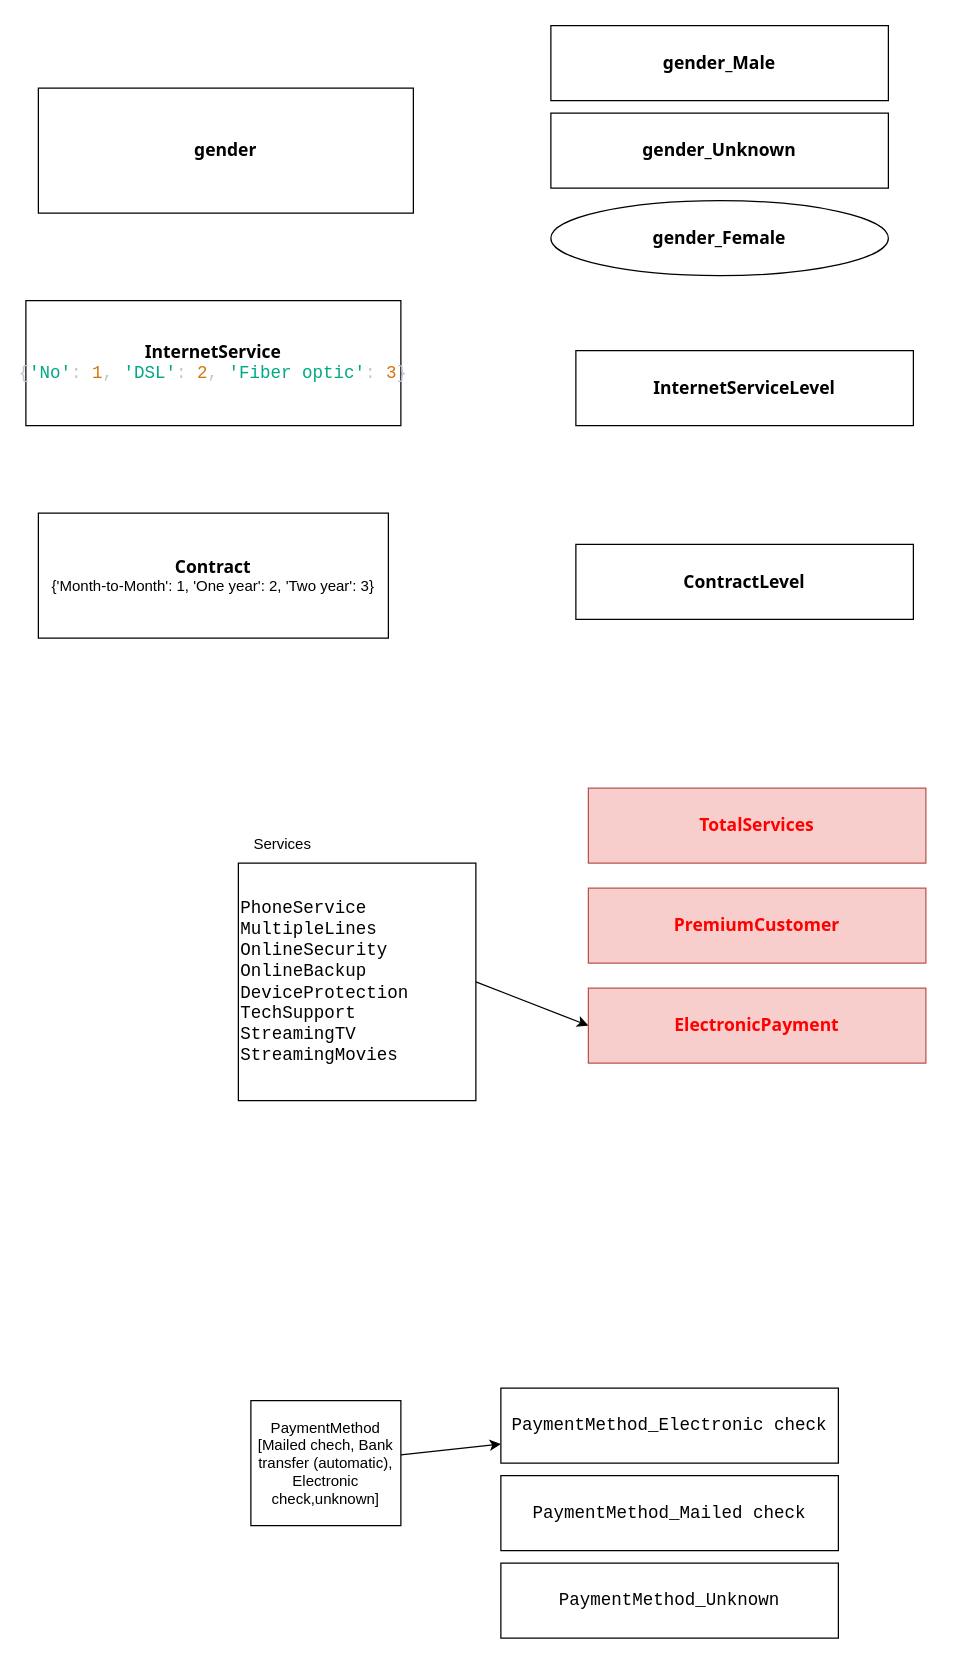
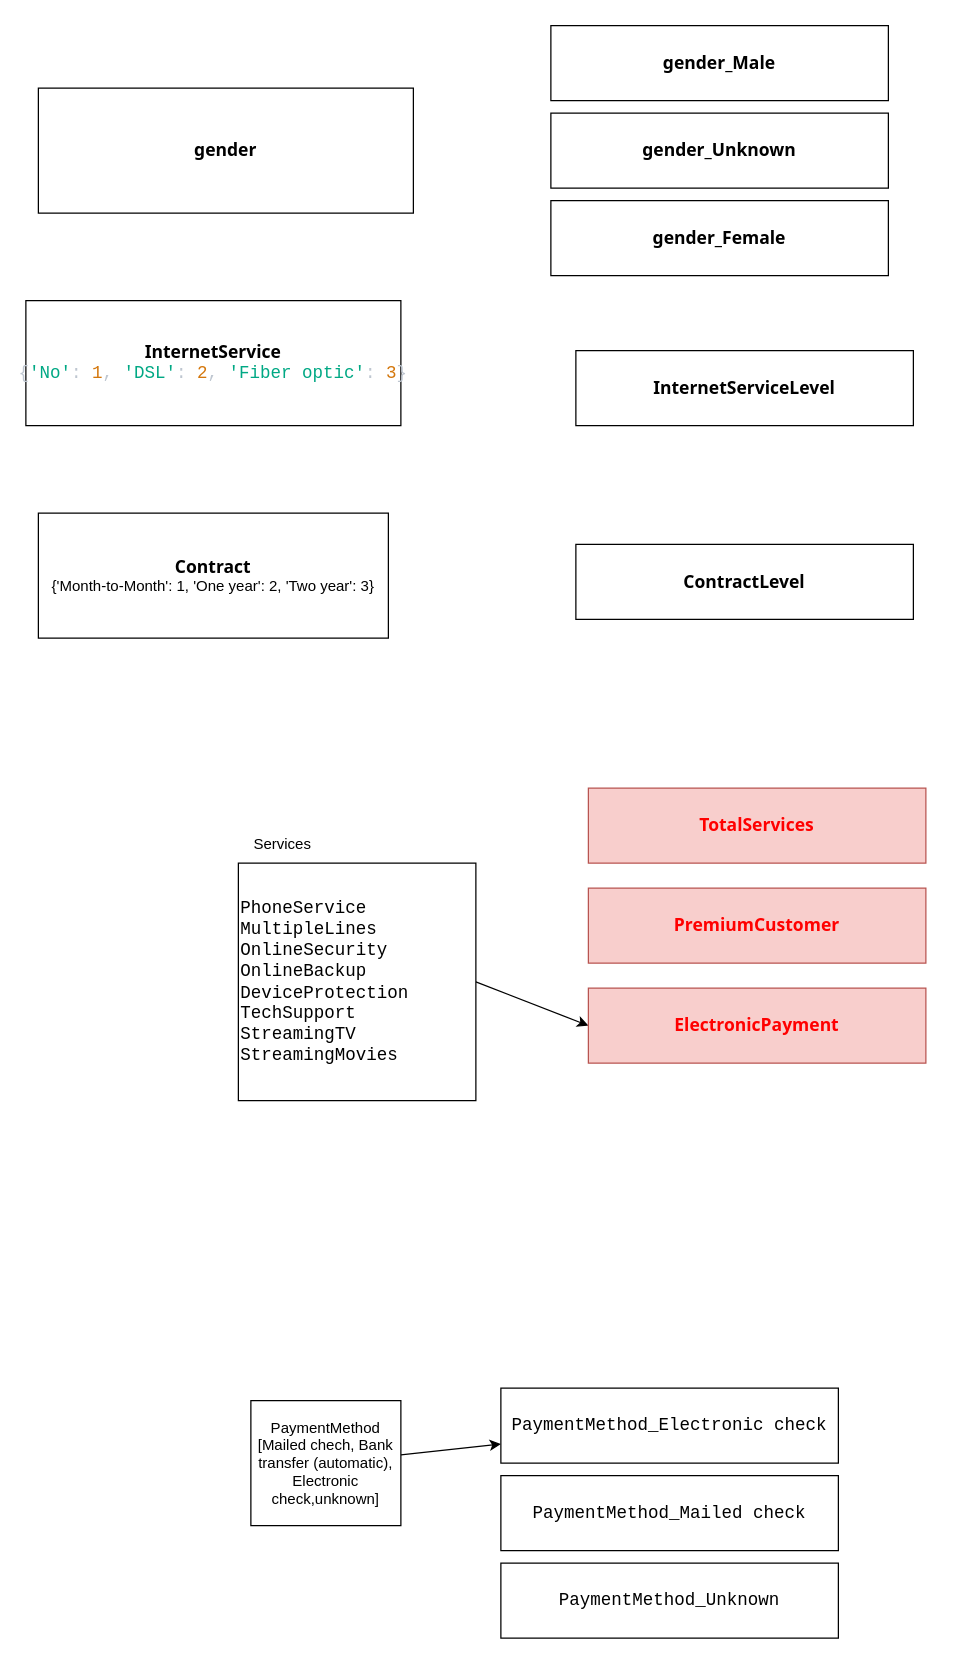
  <mxCell id="0" />
  <mxCell id="1" parent="0" />
  <mxCell id="2" style="edgeStyle=none;html=1;exitX=1;exitY=0.5;exitDx=0;exitDy=0;entryX=0;entryY=0.5;entryDx=0;entryDy=0;" edge="1" parent="1" source="3" target="10"><mxGeometry relative="1" as="geometry" /></mxCell>
  <mxCell id="3" value="&lt;font style=&quot;color: rgb(0, 0, 0);&quot;&gt;&lt;span style=&quot;font-family: Consolas, &amp;quot;Courier New&amp;quot;, monospace; font-size: 14px; white-space-collapse: preserve;&quot;&gt;PhoneService&lt;br&gt;&lt;/span&gt;&lt;span style=&quot;font-family: Consolas, &amp;quot;Courier New&amp;quot;, monospace; font-size: 14px; white-space-collapse: preserve;&quot;&gt;MultipleLines &lt;/span&gt;&lt;span style=&quot;font-family: Consolas, &amp;quot;Courier New&amp;quot;, monospace; font-size: 14px; white-space-collapse: preserve;&quot;&gt;OnlineSecurity &lt;br&gt;&lt;/span&gt;&lt;span style=&quot;font-family: Consolas, &amp;quot;Courier New&amp;quot;, monospace; font-size: 14px; white-space-collapse: preserve;&quot;&gt;OnlineBackup &lt;br&gt;&lt;/span&gt;&lt;span style=&quot;font-family: Consolas, &amp;quot;Courier New&amp;quot;, monospace; font-size: 14px; white-space-collapse: preserve;&quot;&gt;DeviceProtection &lt;br&gt;&lt;/span&gt;&lt;span style=&quot;font-family: Consolas, &amp;quot;Courier New&amp;quot;, monospace; font-size: 14px; white-space-collapse: preserve;&quot;&gt;TechSupport &lt;/span&gt;&lt;/font&gt;&lt;div&gt;&lt;span style=&quot;font-family: Consolas, &amp;quot;Courier New&amp;quot;, monospace; font-size: 14px; white-space-collapse: preserve;&quot;&gt;&lt;font style=&quot;color: rgb(0, 0, 0);&quot;&gt;StreamingTV                            &lt;/font&gt;&lt;/span&gt;&lt;div&gt;&lt;span style=&quot;font-family: Consolas, &amp;quot;Courier New&amp;quot;, monospace; font-size: 14px; white-space-collapse: preserve; background-color: transparent; color: rgb(190, 198, 208);&quot;&gt;&lt;font style=&quot;color: rgb(0, 0, 0);&quot;&gt;StreamingMovies                        &lt;/font&gt;&lt;/span&gt;&lt;/div&gt;&lt;/div&gt;" style="whiteSpace=wrap;html=1;aspect=fixed;align=left;fillColor=default;" vertex="1" parent="1"><mxGeometry x="190" y="690" width="190" height="190" as="geometry" /></mxCell>
  <mxCell id="4" value="Services" style="text;html=1;align=center;verticalAlign=middle;resizable=0;points=[];autosize=1;strokeColor=none;fillColor=none;" vertex="1" parent="1"><mxGeometry x="190" y="660" width="70" height="30" as="geometry" /></mxCell>
  <mxCell id="5" value="" style="edgeStyle=none;html=1;" edge="1" parent="1" source="6" target="7"><mxGeometry relative="1" as="geometry" /></mxCell>
  <mxCell id="6" value="PaymentMethod&lt;div&gt;[Mailed chech, Bank transfer (automatic), Electronic check,unknown]&lt;/div&gt;" style="rounded=0;whiteSpace=wrap;html=1;" vertex="1" parent="1"><mxGeometry x="200" y="1120" width="120" height="100" as="geometry" /></mxCell>
  <mxCell id="7" value="&lt;span style=&quot;font-family: Consolas, &amp;quot;Courier New&amp;quot;, monospace; font-size: 14px; text-align: start; white-space-collapse: preserve;&quot;&gt;&lt;font style=&quot;color: rgb(0, 0, 0);&quot;&gt;PaymentMethod_Electronic check&lt;/font&gt;&lt;/span&gt;" style="whiteSpace=wrap;html=1;rounded=0;" vertex="1" parent="1"><mxGeometry x="400" y="1110" width="270" height="60" as="geometry" /></mxCell>
  <mxCell id="8" value="&lt;span style=&quot;font-family: Consolas, &amp;quot;Courier New&amp;quot;, monospace; font-size: 14px; text-align: start; white-space-collapse: preserve;&quot;&gt;&lt;font style=&quot;color: rgb(0, 0, 0);&quot;&gt;PaymentMethod_Mailed check&lt;/font&gt;&lt;/span&gt;" style="whiteSpace=wrap;html=1;rounded=0;" vertex="1" parent="1"><mxGeometry x="400" y="1180" width="270" height="60" as="geometry" /></mxCell>
  <mxCell id="9" value="&lt;span style=&quot;font-family: Consolas, &amp;quot;Courier New&amp;quot;, monospace; font-size: 14px; text-align: start; white-space-collapse: preserve;&quot;&gt;&lt;font style=&quot;color: rgb(0, 0, 0);&quot;&gt;PaymentMethod_Unknown&lt;/font&gt;&lt;/span&gt;" style="whiteSpace=wrap;html=1;rounded=0;" vertex="1" parent="1"><mxGeometry x="400" y="1250" width="270" height="60" as="geometry" /></mxCell>
  <mxCell id="10" value="&lt;span style=&quot;font-family: &amp;quot;Segoe UI&amp;quot;, &amp;quot;Segoe UI Web (West European)&amp;quot;, &amp;quot;Segoe UI&amp;quot;, -apple-system, BlinkMacSystemFont, Roboto, &amp;quot;Helvetica Neue&amp;quot;, sans-serif; font-size: 14px; font-weight: 600; text-align: start; text-wrap-mode: nowrap;&quot;&gt;&lt;font style=&quot;color: rgb(255, 0, 0);&quot;&gt;ElectronicPayment&lt;/font&gt;&lt;/span&gt;" style="whiteSpace=wrap;html=1;rounded=0;fillColor=#f8cecc;strokeColor=#b85450;" vertex="1" parent="1"><mxGeometry x="470" y="790" width="270" height="60" as="geometry" /></mxCell>
  <mxCell id="11" value="&lt;span style=&quot;font-family: &amp;quot;Segoe UI&amp;quot;, &amp;quot;Segoe UI Web (West European)&amp;quot;, &amp;quot;Segoe UI&amp;quot;, -apple-system, BlinkMacSystemFont, Roboto, &amp;quot;Helvetica Neue&amp;quot;, sans-serif; font-size: 14px; font-weight: 600; text-align: start; text-wrap-mode: nowrap;&quot;&gt;&lt;font style=&quot;color: rgb(255, 0, 0);&quot;&gt;TotalServices&lt;/font&gt;&lt;/span&gt;" style="whiteSpace=wrap;html=1;rounded=0;fillColor=#f8cecc;strokeColor=#b85450;" vertex="1" parent="1"><mxGeometry x="470" y="630" width="270" height="60" as="geometry" /></mxCell>
  <mxCell id="12" value="&lt;span style=&quot;font-family: &amp;quot;Segoe UI&amp;quot;, &amp;quot;Segoe UI Web (West European)&amp;quot;, &amp;quot;Segoe UI&amp;quot;, -apple-system, BlinkMacSystemFont, Roboto, &amp;quot;Helvetica Neue&amp;quot;, sans-serif; font-size: 14px; font-weight: 600; text-align: start; text-wrap-mode: nowrap;&quot;&gt;&lt;font style=&quot;color: rgb(255, 0, 0);&quot;&gt;PremiumCustomer&lt;/font&gt;&lt;/span&gt;" style="whiteSpace=wrap;html=1;rounded=0;fillColor=#f8cecc;strokeColor=#b85450;" vertex="1" parent="1"><mxGeometry x="470" y="710" width="270" height="60" as="geometry" /></mxCell>
  <mxCell id="13" value="&lt;span style=&quot;font-family: &amp;quot;Segoe UI&amp;quot;, &amp;quot;Segoe UI Web (West European)&amp;quot;, &amp;quot;Segoe UI&amp;quot;, -apple-system, BlinkMacSystemFont, Roboto, &amp;quot;Helvetica Neue&amp;quot;, sans-serif; font-size: 14px; font-weight: 600; text-align: start; text-wrap-mode: nowrap;&quot;&gt;&lt;font style=&quot;color: rgb(0, 0, 0);&quot;&gt;Contract&lt;/font&gt;&lt;/span&gt;&lt;br&gt;&lt;div style=&quot;text-align: start;&quot;&gt;{'Month-to-Month': 1, 'One year': 2, 'Two year': 3}&lt;/div&gt;" style="rounded=0;whiteSpace=wrap;html=1;" vertex="1" parent="1"><mxGeometry x="30" y="410" width="280" height="100" as="geometry" /></mxCell>
  <mxCell id="14" value="&lt;span style=&quot;font-family: &amp;quot;Segoe UI&amp;quot;, &amp;quot;Segoe UI Web (West European)&amp;quot;, &amp;quot;Segoe UI&amp;quot;, -apple-system, BlinkMacSystemFont, Roboto, &amp;quot;Helvetica Neue&amp;quot;, sans-serif; font-size: 14px; font-weight: 600; text-align: start; text-wrap-mode: nowrap;&quot;&gt;&lt;font style=&quot;color: rgb(0, 0, 0);&quot;&gt;ContractLevel&lt;/font&gt;&lt;/span&gt;" style="whiteSpace=wrap;html=1;rounded=0;" vertex="1" parent="1"><mxGeometry x="460" y="435" width="270" height="60" as="geometry" /></mxCell>
  <mxCell id="15" value="&lt;span style=&quot;font-family: &amp;quot;Segoe UI&amp;quot;, &amp;quot;Segoe UI Web (West European)&amp;quot;, &amp;quot;Segoe UI&amp;quot;, -apple-system, BlinkMacSystemFont, Roboto, &amp;quot;Helvetica Neue&amp;quot;, sans-serif; font-size: 14px; font-weight: 600; text-align: start; text-wrap-mode: nowrap;&quot;&gt;&lt;font style=&quot;color: rgb(0, 0, 0);&quot;&gt;InternetService&lt;/font&gt;&lt;/span&gt;&lt;div&gt;&lt;div style=&quot;font-family: Consolas, &amp;quot;Courier New&amp;quot;, monospace; font-size: 14px; line-height: 19px; white-space: pre;&quot;&gt;&lt;span&gt;&lt;font style=&quot;color: rgb(0, 0, 0);&quot;&gt;&lt;span style=&quot;color: rgb(190, 198, 208);&quot;&gt;{&lt;/span&gt;&lt;span style=&quot;color: rgb(0, 168, 132);&quot;&gt;'No'&lt;/span&gt;&lt;span style=&quot;color: rgb(190, 198, 208);&quot;&gt;:&lt;/span&gt;&lt;span style=&quot;color: rgb(160, 172, 187);&quot;&gt; &lt;/span&gt;&lt;span style=&quot;color: rgb(212, 119, 12);&quot;&gt;1&lt;/span&gt;&lt;span style=&quot;color: rgb(190, 198, 208);&quot;&gt;,&lt;/span&gt;&lt;span style=&quot;color: rgb(160, 172, 187);&quot;&gt; &lt;/span&gt;&lt;span style=&quot;color: rgb(0, 168, 132);&quot;&gt;'DSL'&lt;/span&gt;&lt;span style=&quot;color: rgb(190, 198, 208);&quot;&gt;:&lt;/span&gt;&lt;span style=&quot;color: rgb(160, 172, 187);&quot;&gt; &lt;/span&gt;&lt;span style=&quot;color: rgb(212, 119, 12);&quot;&gt;2&lt;/span&gt;&lt;span style=&quot;color: rgb(190, 198, 208);&quot;&gt;,&lt;/span&gt;&lt;span style=&quot;color: rgb(160, 172, 187);&quot;&gt; &lt;/span&gt;&lt;span style=&quot;color: rgb(0, 168, 132);&quot;&gt;'Fiber optic'&lt;/span&gt;&lt;span style=&quot;color: rgb(190, 198, 208);&quot;&gt;:&lt;/span&gt;&lt;span style=&quot;color: rgb(160, 172, 187);&quot;&gt; &lt;/span&gt;&lt;span style=&quot;color: rgb(212, 119, 12);&quot;&gt;3&lt;/span&gt;&lt;span style=&quot;color: rgb(190, 198, 208);&quot;&gt;}&lt;/span&gt;&lt;/font&gt;&lt;/span&gt;&lt;/div&gt;&lt;/div&gt;" style="rounded=0;whiteSpace=wrap;html=1;" vertex="1" parent="1"><mxGeometry x="20" y="240" width="300" height="100" as="geometry" /></mxCell>
  <mxCell id="16" value="&lt;span style=&quot;font-family: &amp;quot;Segoe UI&amp;quot;, &amp;quot;Segoe UI Web (West European)&amp;quot;, &amp;quot;Segoe UI&amp;quot;, -apple-system, BlinkMacSystemFont, Roboto, &amp;quot;Helvetica Neue&amp;quot;, sans-serif; font-size: 14px; font-weight: 600; text-align: start; text-wrap-mode: nowrap;&quot;&gt;&lt;font style=&quot;color: rgb(0, 0, 0);&quot;&gt;InternetServiceLevel&lt;/font&gt;&lt;/span&gt;" style="whiteSpace=wrap;html=1;rounded=0;" vertex="1" parent="1"><mxGeometry x="460" y="280" width="270" height="60" as="geometry" /></mxCell>
  <mxCell id="17" value="&lt;span style=&quot;font-family: &amp;quot;Segoe UI&amp;quot;, &amp;quot;Segoe UI Web (West European)&amp;quot;, &amp;quot;Segoe UI&amp;quot;, -apple-system, BlinkMacSystemFont, Roboto, &amp;quot;Helvetica Neue&amp;quot;, sans-serif; font-size: 14px; font-weight: 600; text-align: start; text-wrap-mode: nowrap;&quot;&gt;&lt;font style=&quot;color: rgb(0, 0, 0);&quot;&gt;gender&lt;/font&gt;&lt;/span&gt;" style="rounded=0;whiteSpace=wrap;html=1;" vertex="1" parent="1"><mxGeometry x="30" y="70" width="300" height="100" as="geometry" /></mxCell>
  <mxCell id="18" value="&lt;span style=&quot;font-family: &amp;quot;Segoe UI&amp;quot;, &amp;quot;Segoe UI Web (West European)&amp;quot;, &amp;quot;Segoe UI&amp;quot;, -apple-system, BlinkMacSystemFont, Roboto, &amp;quot;Helvetica Neue&amp;quot;, sans-serif; font-size: 14px; font-weight: 600; text-align: start; text-wrap-mode: nowrap;&quot;&gt;&lt;font style=&quot;color: rgb(0, 0, 0);&quot;&gt;gender_Male&lt;/font&gt;&lt;/span&gt;" style="whiteSpace=wrap;html=1;rounded=0;" vertex="1" parent="1"><mxGeometry x="440" width="270" height="60" as="geometry" y="20" /></mxCell>
  <mxCell id="19" value="&lt;span style=&quot;font-family: &amp;quot;Segoe UI&amp;quot;, &amp;quot;Segoe UI Web (West European)&amp;quot;, &amp;quot;Segoe UI&amp;quot;, -apple-system, BlinkMacSystemFont, Roboto, &amp;quot;Helvetica Neue&amp;quot;, sans-serif; font-size: 14px; font-weight: 600; text-align: start; text-wrap-mode: nowrap;&quot;&gt;&lt;font style=&quot;color: rgb(0, 0, 0);&quot;&gt;gender_Unknown&lt;/font&gt;&lt;/span&gt;" style="whiteSpace=wrap;html=1;rounded=0;" vertex="1" parent="1"><mxGeometry x="440" y="90" width="270" height="60" as="geometry" /></mxCell>
- <mxCell id="20" value="&lt;span style=&quot;font-family: &amp;quot;Segoe UI&amp;quot;, &amp;quot;Segoe UI Web (West European)&amp;quot;, &amp;quot;Segoe UI&amp;quot;, -apple-system, BlinkMacSystemFont, Roboto, &amp;quot;Helvetica Neue&amp;quot;, sans-serif; font-size: 14px; font-weight: 600; text-align: start; text-wrap-mode: nowrap;&quot;&gt;&lt;font style=&quot;color: rgb(0, 0, 0);&quot;&gt;gender_Female&lt;/font&gt;&lt;/span&gt;" style="ellipse;whiteSpace=wrap;html=1;" vertex="1" parent="1"><mxGeometry x="440" y="160" width="270" height="60" as="geometry" /></mxCell>
+ <mxCell id="20" value="&lt;span style=&quot;font-family: &amp;quot;Segoe UI&amp;quot;, &amp;quot;Segoe UI Web (West European)&amp;quot;, &amp;quot;Segoe UI&amp;quot;, -apple-system, BlinkMacSystemFont, Roboto, &amp;quot;Helvetica Neue&amp;quot;, sans-serif; font-size: 14px; font-weight: 600; text-align: start; text-wrap-mode: nowrap;&quot;&gt;&lt;font style=&quot;color: rgb(0, 0, 0);&quot;&gt;gender_Female&lt;/font&gt;&lt;/span&gt;" style="whiteSpace=wrap;html=1;rounded=0;" vertex="1" parent="1"><mxGeometry x="440" y="160" width="270" height="60" as="geometry" /></mxCell>
